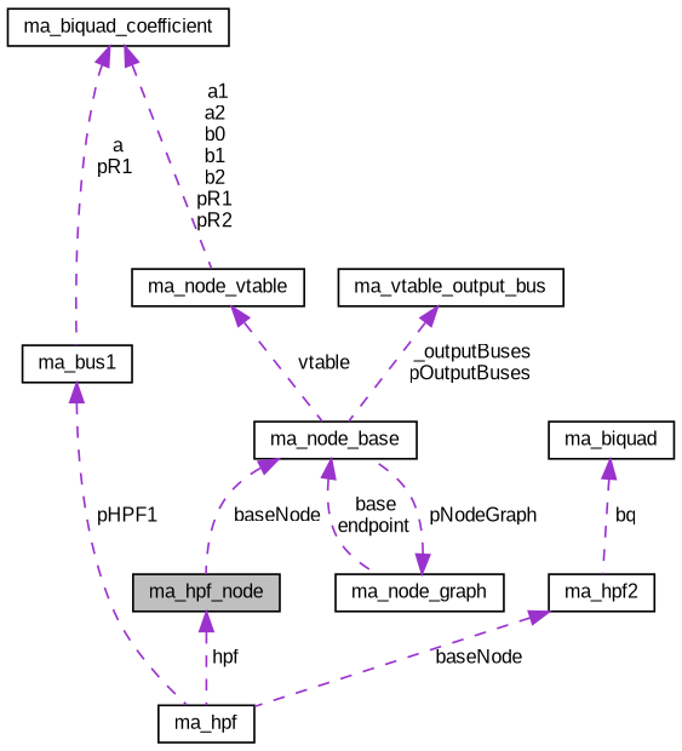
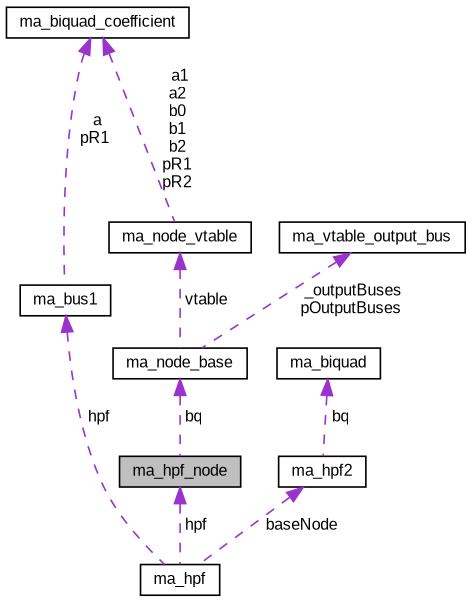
  digraph {
    fontname="Liberation Sans"
    node [color=black fillcolor=white fontname="Liberation Sans" fontsize=10 shape=record style=filled]
    edge [color=darkorchid3 dir=back fontname="Liberation Sans" fontsize=10 labelfontname=Helvetica labelfontsize=10 style=dashed]
    n1 [fillcolor=grey75 fontcolor=black height=0.2 label=ma_hpf_node width=0.4]
    n2 [height=0.2 label=ma_hpf width=0.4]
    n3 [height=0.2 label=ma_bus1 width=0.4]
    n4 [height=0.2 label=ma_biquad_coefficient width=0.4]
    n5 [height=0.2 label=ma_node_vtable width=0.4]
    n6 [height=0.2 label=ma_biquad width=0.4]
    n7 [height=0.2 label=ma_hpf2 width=0.4]
    n8 [height=0.2 label=ma_node_base width=0.4]
-   n9 [height=0.2 label=ma_node_graph width=0.4]
    n10 [height=0.2 label=ma_vtable_output_bus width=0.4]
    n1 -> n2 [label=" hpf"]
-   n3 -> n2 [label=" pHPF1"]
+   n3 -> n2 [label=" hpf"]
    n4 -> n3 [label=" a\npR1"]
    n4 -> n5 [label=" a1\na2\nb0\nb1\nb2\npR1\npR2"]
    n5 -> n8 [label=" vtable"]
    n6 -> n7 [label=" bq"]
    n7 -> n2 [label=" baseNode"]
-   n8 -> n1 [label=" baseNode"]
-   n8 -> n9 [label=" base\nendpoint"]
-   n9 -> n8 [label=" pNodeGraph"]
+   n8 -> n1 [label=" bq"]
    n10 -> n8 [label=" _outputBuses\npOutputBuses"]
  }
